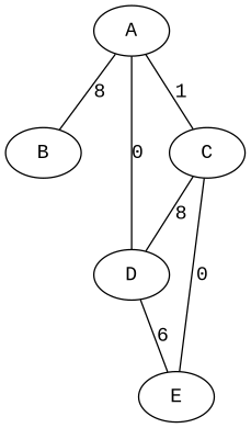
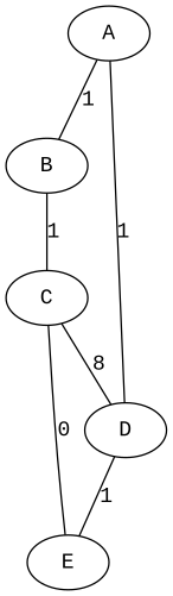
  graph {
    fontname="Liberation Mono"
    node [fontname="Liberation Mono"]
    edge [fontname="Liberation Mono"]
    A
    B
    D
    C
    E
-   A -- B [label=8]
-   A -- D [label=0]
-   A -- C [label=1]
-   D -- E [label=6]
+   A -- B [label=1]
+   A -- D [label=1]
+   B -- C [label=1]
+   D -- E [label=1]
    C -- D [label=8]
    C -- E [label=0]
  }
